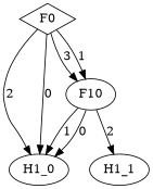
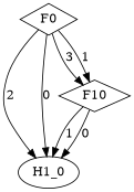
  digraph {
-   n1 [label=H1_1]
    n2 [label=H1_0]
-   n3 [label=F10 shape=ellipse]
+   n3 [label=F10 shape=diamond]
    n4 [label=F0 shape=diamond]
-   n3 -> n1 [label=2]
    n3 -> n2 [label=1]
    n3 -> n2 [label=0]
    n4 -> n2 [label=2]
    n4 -> n2 [label=0]
    n4 -> n3 [label=3]
    n4 -> n3 [label=1]
  }
